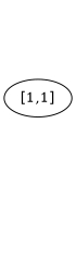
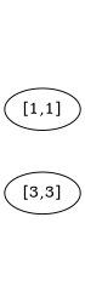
  graph {
    edge [style=invis]
    a [style=invis]
    n2 [label="[1,1]"]
+   n3 [label="[3,3]"]
    d [style=invis]
    a -- n2
+   n2 -- n3
+   n3 -- d
  }
